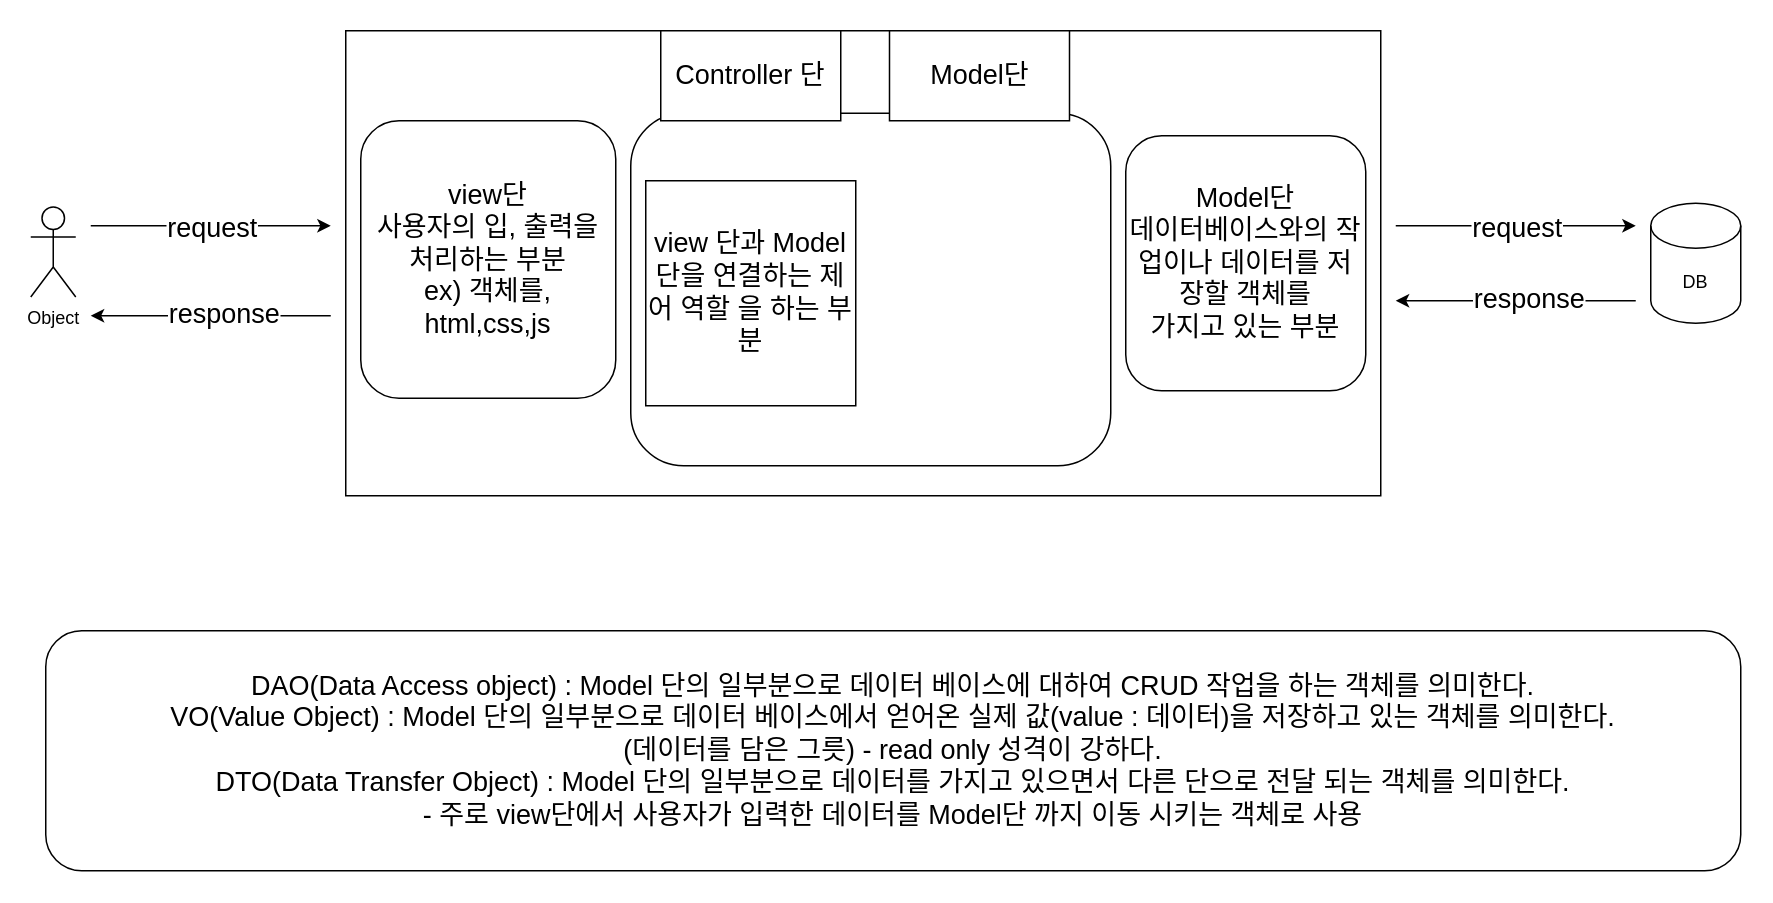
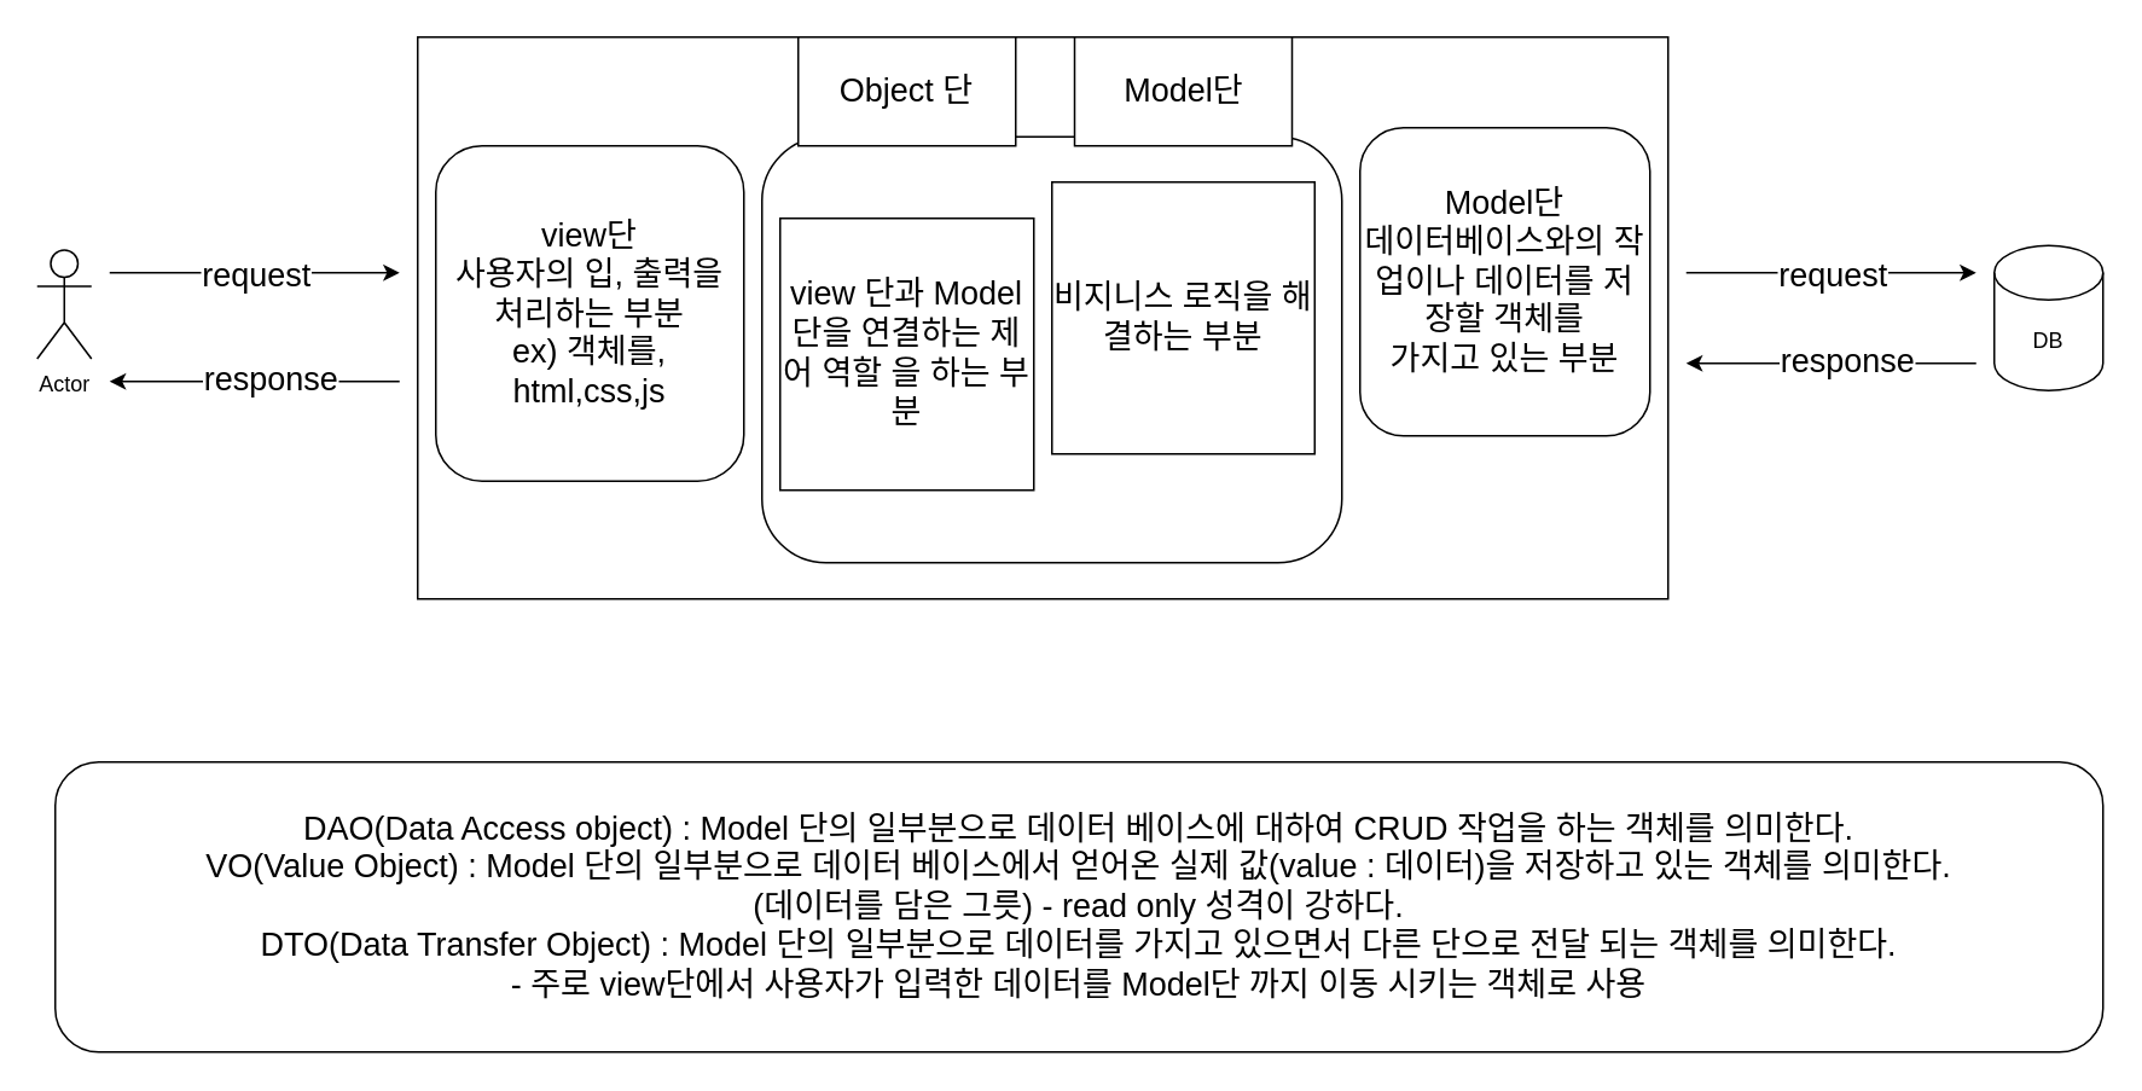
  <mxCell id="0" />
  <mxCell id="1" parent="0" />
- <mxCell id="2" value="Object" style="shape=umlActor;verticalLabelPosition=bottom;verticalAlign=top;html=1;outlineConnect=0;" vertex="1" parent="1"><mxGeometry x="20" y="137.5" width="30" height="60" as="geometry" /></mxCell>
+ <mxCell id="2" value="Actor" style="shape=umlActor;verticalLabelPosition=bottom;verticalAlign=top;html=1;outlineConnect=0;" vertex="1" parent="1"><mxGeometry x="20" y="137.5" width="30" height="60" as="geometry" /></mxCell>
  <mxCell id="3" value="" style="rounded=0;whiteSpace=wrap;html=1;" vertex="1" parent="1"><mxGeometry x="230" y="20" width="690" height="310" as="geometry" /></mxCell>
  <mxCell id="4" value="DB" style="shape=cylinder3;whiteSpace=wrap;html=1;boundedLbl=1;backgroundOutline=1;size=15;" vertex="1" parent="1"><mxGeometry x="1100" y="135" width="60" height="80" as="geometry" /></mxCell>
  <mxCell id="5" value="" style="endArrow=classic;html=1;rounded=0;" edge="1" parent="1"><mxGeometry width="50" height="50" relative="1" as="geometry"><mxPoint x="60" y="150" as="sourcePoint" /><mxPoint x="220" y="150" as="targetPoint" /></mxGeometry></mxCell>
  <mxCell id="6" value="&lt;font style=&quot;font-size: 18px;&quot;&gt;request&lt;/font&gt;" style="edgeLabel;html=1;align=center;verticalAlign=middle;resizable=0;points=[];" vertex="1" connectable="0" parent="5"><mxGeometry x="-0.4" y="-1" relative="1" as="geometry"><mxPoint x="32" as="offset" /></mxGeometry></mxCell>
  <mxCell id="7" value="" style="endArrow=classic;html=1;rounded=0;" edge="1" parent="1"><mxGeometry width="50" height="50" relative="1" as="geometry"><mxPoint x="220" y="210" as="sourcePoint" /><mxPoint x="60" y="210" as="targetPoint" /><Array as="points" /></mxGeometry></mxCell>
  <mxCell id="8" value="&lt;font style=&quot;font-size: 18px;&quot;&gt;response&lt;/font&gt;" style="edgeLabel;html=1;align=center;verticalAlign=middle;resizable=0;points=[];" vertex="1" connectable="0" parent="7"><mxGeometry x="-0.199" y="-2" relative="1" as="geometry"><mxPoint x="-8" as="offset" /></mxGeometry></mxCell>
  <mxCell id="9" value="" style="endArrow=classic;html=1;rounded=0;" edge="1" parent="1"><mxGeometry width="50" height="50" relative="1" as="geometry"><mxPoint x="930" y="150" as="sourcePoint" /><mxPoint x="1090" y="150" as="targetPoint" /></mxGeometry></mxCell>
  <mxCell id="10" value="&lt;font style=&quot;font-size: 18px;&quot;&gt;request&lt;/font&gt;" style="edgeLabel;html=1;align=center;verticalAlign=middle;resizable=0;points=[];" vertex="1" connectable="0" parent="9"><mxGeometry x="-0.4" y="-1" relative="1" as="geometry"><mxPoint x="32" as="offset" /></mxGeometry></mxCell>
  <mxCell id="11" value="" style="endArrow=classic;html=1;rounded=0;" edge="1" parent="1"><mxGeometry width="50" height="50" relative="1" as="geometry"><mxPoint x="1090" y="200" as="sourcePoint" /><mxPoint x="930" y="200" as="targetPoint" /><Array as="points" /></mxGeometry></mxCell>
  <mxCell id="12" value="&lt;font style=&quot;font-size: 18px;&quot;&gt;response&lt;/font&gt;" style="edgeLabel;html=1;align=center;verticalAlign=middle;resizable=0;points=[];" vertex="1" connectable="0" parent="11"><mxGeometry x="-0.199" y="-2" relative="1" as="geometry"><mxPoint x="-8" as="offset" /></mxGeometry></mxCell>
  <mxCell id="13" value="view단&lt;br&gt;사용자의 입, 출력을 처리하는 부분&lt;br&gt;ex) 객체를,&lt;br&gt;html,css,js" style="rounded=1;whiteSpace=wrap;html=1;fontSize=18;" vertex="1" parent="1"><mxGeometry x="240" y="80" width="170" height="185" as="geometry" /></mxCell>
  <mxCell id="14" value="DAO(Data Access object) : Model 단의 일부분으로 데이터 베이스에 대하여 CRUD 작업을 하는 객체를 의미한다.&lt;br&gt;VO(Value Object) : Model 단의 일부분으로 데이터 베이스에서 얻어온 실제 값(value : 데이터)을 저장하고 있는 객체를 의미한다.&lt;br&gt;(데이터를 담은 그릇) - read only 성격이 강하다.&lt;br&gt;DTO(Data Transfer Object) : Model 단의 일부분으로 데이터를 가지고 있으면서 다른 단으로 전달 되는 객체를 의미한다.&lt;br&gt;- 주로 view단에서 사용자가 입력한 데이터를 Model단 까지 이동 시키는 객체로 사용" style="rounded=1;whiteSpace=wrap;html=1;fontSize=18;align=center;" vertex="1" parent="1"><mxGeometry x="30" y="420" width="1130" height="160" as="geometry" /></mxCell>
  <mxCell id="15" value="" style="rounded=1;whiteSpace=wrap;html=1;fontSize=18;" vertex="1" parent="1"><mxGeometry x="420" y="75" width="320" height="235" as="geometry" /></mxCell>
  <mxCell id="16" value="view 단과 Model단을 연결하는 제어 역할 을 하는 부분" style="rounded=0;whiteSpace=wrap;html=1;fontSize=18;" vertex="1" parent="1"><mxGeometry x="430" y="120" width="140" height="150" as="geometry" /></mxCell>
- <mxCell id="18" value="Controller 단" style="rounded=0;whiteSpace=wrap;html=1;fontSize=18;" vertex="1" parent="1"><mxGeometry x="440" y="20" width="120" height="60" as="geometry" /></mxCell>
+ <mxCell id="17" value="비지니스 로직을 해결하는 부분" style="rounded=0;whiteSpace=wrap;html=1;fontSize=18;" vertex="1" parent="1"><mxGeometry x="580" y="100" width="145" height="150" as="geometry" /></mxCell>
+ <mxCell id="18" value="Object 단" style="rounded=0;whiteSpace=wrap;html=1;fontSize=18;" vertex="1" parent="1"><mxGeometry x="440" y="20" width="120" height="60" as="geometry" /></mxCell>
  <mxCell id="19" value="Model단" style="rounded=0;whiteSpace=wrap;html=1;fontSize=18;" vertex="1" parent="1"><mxGeometry x="592.5" y="20" width="120" height="60" as="geometry" /></mxCell>
- <mxCell id="20" value="Model단&lt;br&gt;데이터베이스와의 작업이나 데이터를 저장할 객체를&lt;br&gt;가지고 있는 부분" style="rounded=1;whiteSpace=wrap;html=1;fontSize=18;" vertex="1" parent="1"><mxGeometry x="750" y="90" width="160" height="170" as="geometry" /></mxCell>
+ <mxCell id="20" value="Model단&lt;br&gt;데이터베이스와의 작업이나 데이터를 저장할 객체를&lt;br&gt;가지고 있는 부분" style="rounded=1;whiteSpace=wrap;html=1;fontSize=18;" vertex="1" parent="1"><mxGeometry x="750" y="70" width="160" height="170" as="geometry" /></mxCell>
